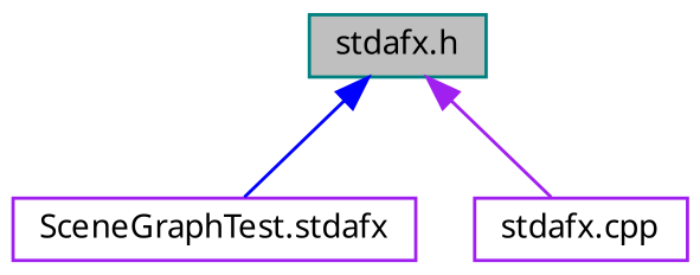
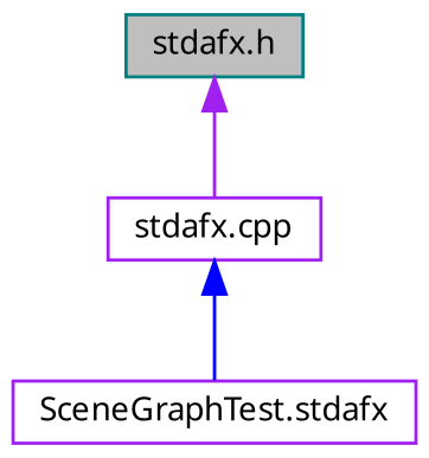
  digraph {
    node [color=purple fontname="FreeSans.ttf" fontsize=10 shape=record]
    edge [dir=back fontname="FreeSans.ttf" fontsize=10 labelfontname="FreeSans.ttf" labelfontsize=10 style=solid]
    n1 [color=teal fillcolor=grey75 fontcolor=black height=0.2 label="stdafx.h" style=filled width=0.4]
    n2 [height=0.2 label="SceneGraphTest.stdafx" width=0.4]
    n3 [height=0.2 label="stdafx.cpp" width=0.4]
-   n1 -> n2 [color=blue]
+   n3 -> n2 [color=blue]
    n1 -> n3 [color=purple]
  }
